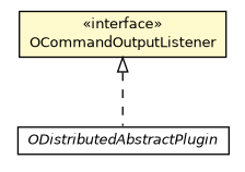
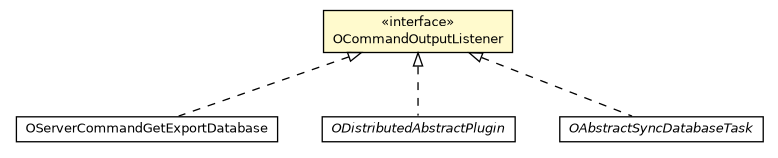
  digraph {
    nodesep=0.25
    ranksep=0.5
    node [fontcolor=black fontname=Helvetica fontsize=10.0 shape=plaintext]
    edge [arrowtail=empty dir=back fontname=Helvetica fontsize=10 headport=p labelfontname=Helvetica labelfontsize=10 style=dashed tailport=p]
    n1 [label=<<table title="com.orientechnologies.orient.core.command.OCommandOutputListener" border="0" cellborder="1" cellspacing="0" cellpadding="2" port="p" bgcolor="lemonChiffon" href="./OCommandOutputListener.html"> 		<tr><td><table border="0" cellspacing="0" cellpadding="1"> <tr><td align="center" balign="center"> &#171;interface&#187; </td></tr> <tr><td align="center" balign="center"> OCommandOutputListener </td></tr> 		</table></td></tr> 		</table>>]
+   n2 [label=<<table title="com.orientechnologies.orient.server.network.protocol.http.command.get.OServerCommandGetExportDatabase" border="0" cellborder="1" cellspacing="0" cellpadding="2" port="p" href="../../server/network/protocol/http/command/get/OServerCommandGetExportDatabase.html"> 		<tr><td><table border="0" cellspacing="0" cellpadding="1"> <tr><td align="center" balign="center"> OServerCommandGetExportDatabase </td></tr> 		</table></td></tr> 		</table>>]
    n3 [label=<<table title="com.orientechnologies.orient.server.distributed.impl.ODistributedAbstractPlugin" border="0" cellborder="1" cellspacing="0" cellpadding="2" port="p" href="../../server/distributed/impl/ODistributedAbstractPlugin.html"> 		<tr><td><table border="0" cellspacing="0" cellpadding="1"> <tr><td align="center" balign="center"><font face="Helvetica-Oblique"> ODistributedAbstractPlugin </font></td></tr> 		</table></td></tr> 		</table>>]
+   n4 [label=<<table title="com.orientechnologies.orient.server.distributed.impl.task.OAbstractSyncDatabaseTask" border="0" cellborder="1" cellspacing="0" cellpadding="2" port="p" href="../../server/distributed/impl/task/OAbstractSyncDatabaseTask.html"> 		<tr><td><table border="0" cellspacing="0" cellpadding="1"> <tr><td align="center" balign="center"><font face="Helvetica-Oblique"> OAbstractSyncDatabaseTask </font></td></tr> 		</table></td></tr> 		</table>>]
+   n1 -> n2
    n1 -> n3
+   n1 -> n4
  }
